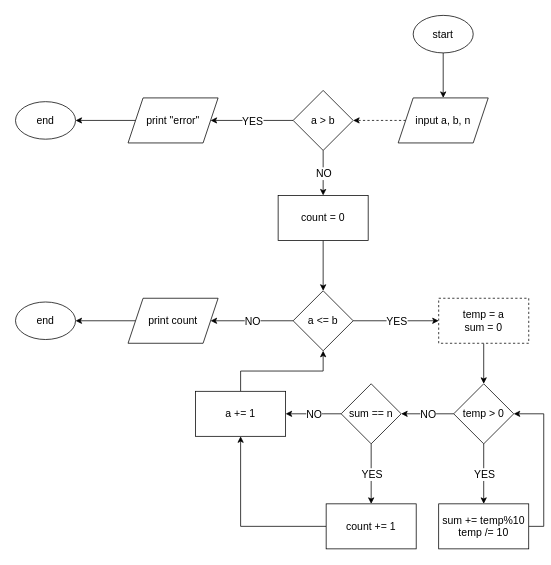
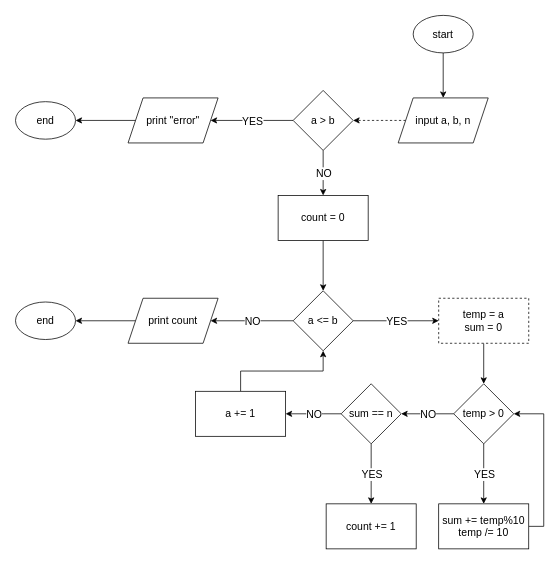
  <mxCell id="0" />
  <mxCell id="1" parent="0" />
  <mxCell id="2" style="edgeStyle=orthogonalEdgeStyle;rounded=0;orthogonalLoop=1;jettySize=auto;html=1;exitX=0.5;exitY=1;exitDx=0;exitDy=0;entryX=0.5;entryY=0;entryDx=0;entryDy=0;fontSize=14;" edge="1" parent="1" source="3" target="5"><mxGeometry relative="1" as="geometry" /></mxCell>
  <mxCell id="3" value="&lt;font style=&quot;font-size: 14px;&quot;&gt;start&lt;/font&gt;" style="ellipse;whiteSpace=wrap;html=1;" vertex="1" parent="1"><mxGeometry x="550" y="20" width="80" height="50" as="geometry" /></mxCell>
  <mxCell id="4" style="edgeStyle=orthogonalEdgeStyle;rounded=0;orthogonalLoop=1;jettySize=auto;html=1;exitX=0;exitY=0.5;exitDx=0;exitDy=0;entryX=1;entryY=0.5;entryDx=0;entryDy=0;fontSize=14;dashed=1;" edge="1" parent="1" source="5" target="6"><mxGeometry relative="1" as="geometry" /></mxCell>
  <mxCell id="5" value="input a, b, n" style="shape=parallelogram;perimeter=parallelogramPerimeter;whiteSpace=wrap;html=1;fixedSize=1;fontSize=14;" vertex="1" parent="1"><mxGeometry x="530" y="130" width="120" height="60" as="geometry" /></mxCell>
  <mxCell id="6" value="a &amp;gt; b" style="rhombus;whiteSpace=wrap;html=1;fontSize=14;" vertex="1" parent="1"><mxGeometry x="390" y="120" width="80" height="80" as="geometry" /></mxCell>
  <mxCell id="7" value="" style="endArrow=classic;html=1;rounded=0;fontSize=14;exitX=0;exitY=0.5;exitDx=0;exitDy=0;" edge="1" parent="1" source="6" target="10"><mxGeometry relative="1" as="geometry"><mxPoint x="370" y="240" as="sourcePoint" /><mxPoint x="300" y="160" as="targetPoint" /></mxGeometry></mxCell>
  <mxCell id="8" value="YES" style="edgeLabel;resizable=0;html=1;align=center;verticalAlign=middle;fontSize=14;" connectable="0" vertex="1" parent="7"><mxGeometry relative="1" as="geometry" /></mxCell>
  <mxCell id="9" style="edgeStyle=orthogonalEdgeStyle;rounded=0;orthogonalLoop=1;jettySize=auto;html=1;exitX=0;exitY=0.5;exitDx=0;exitDy=0;fontSize=14;" edge="1" parent="1" source="10" target="11"><mxGeometry relative="1" as="geometry" /></mxCell>
  <mxCell id="10" value="print &quot;error&quot;" style="shape=parallelogram;perimeter=parallelogramPerimeter;whiteSpace=wrap;html=1;fixedSize=1;fontSize=14;" vertex="1" parent="1"><mxGeometry x="170" y="130" width="120" height="60" as="geometry" /></mxCell>
  <mxCell id="11" value="&lt;font style=&quot;font-size: 14px;&quot;&gt;end&lt;/font&gt;" style="ellipse;whiteSpace=wrap;html=1;" vertex="1" parent="1"><mxGeometry x="20" y="135" width="80" height="50" as="geometry" /></mxCell>
  <mxCell id="12" value="" style="endArrow=classic;html=1;rounded=0;fontSize=14;exitX=0.5;exitY=1;exitDx=0;exitDy=0;entryX=0.5;entryY=0;entryDx=0;entryDy=0;" edge="1" parent="1" source="6" target="15"><mxGeometry relative="1" as="geometry"><mxPoint x="420" y="230" as="sourcePoint" /><mxPoint x="430" y="290" as="targetPoint" /></mxGeometry></mxCell>
  <mxCell id="13" value="NO" style="edgeLabel;resizable=0;html=1;align=center;verticalAlign=middle;fontSize=14;" connectable="0" vertex="1" parent="12"><mxGeometry relative="1" as="geometry" /></mxCell>
  <mxCell id="14" style="edgeStyle=orthogonalEdgeStyle;rounded=0;orthogonalLoop=1;jettySize=auto;html=1;exitX=0.5;exitY=1;exitDx=0;exitDy=0;entryX=0.5;entryY=0;entryDx=0;entryDy=0;fontSize=14;" edge="1" parent="1" source="15" target="16"><mxGeometry relative="1" as="geometry" /></mxCell>
  <mxCell id="15" value="count = 0" style="rounded=0;whiteSpace=wrap;html=1;fontSize=14;" vertex="1" parent="1"><mxGeometry x="370" y="260" width="120" height="60" as="geometry" /></mxCell>
  <mxCell id="16" value="a &amp;lt;= b" style="rhombus;whiteSpace=wrap;html=1;fontSize=14;" vertex="1" parent="1"><mxGeometry x="390" y="387" width="80" height="80" as="geometry" /></mxCell>
  <mxCell id="17" value="" style="endArrow=classic;html=1;rounded=0;fontSize=14;exitX=1;exitY=0.5;exitDx=0;exitDy=0;entryX=0;entryY=0.5;entryDx=0;entryDy=0;" edge="1" parent="1" source="16" target="25"><mxGeometry relative="1" as="geometry"><mxPoint x="454" y="427" as="sourcePoint" /><mxPoint x="544" y="427" as="targetPoint" /></mxGeometry></mxCell>
  <mxCell id="18" value="YES" style="edgeLabel;resizable=0;html=1;align=center;verticalAlign=middle;fontSize=14;" connectable="0" vertex="1" parent="17"><mxGeometry relative="1" as="geometry" /></mxCell>
  <mxCell id="19" value="" style="endArrow=classic;html=1;rounded=0;fontSize=14;exitX=0;exitY=0.5;exitDx=0;exitDy=0;entryX=1;entryY=0.5;entryDx=0;entryDy=0;" edge="1" parent="1" source="16" target="22"><mxGeometry relative="1" as="geometry"><mxPoint x="270" y="307" as="sourcePoint" /><mxPoint x="290" y="427" as="targetPoint" /></mxGeometry></mxCell>
  <mxCell id="20" value="NO" style="edgeLabel;resizable=0;html=1;align=center;verticalAlign=middle;fontSize=14;" connectable="0" vertex="1" parent="19"><mxGeometry relative="1" as="geometry" /></mxCell>
  <mxCell id="21" style="edgeStyle=orthogonalEdgeStyle;rounded=0;orthogonalLoop=1;jettySize=auto;html=1;exitX=0;exitY=0.5;exitDx=0;exitDy=0;entryX=1;entryY=0.5;entryDx=0;entryDy=0;fontSize=14;" edge="1" parent="1" source="22" target="23"><mxGeometry relative="1" as="geometry" /></mxCell>
  <mxCell id="22" value="print count" style="shape=parallelogram;perimeter=parallelogramPerimeter;whiteSpace=wrap;html=1;fixedSize=1;fontSize=14;" vertex="1" parent="1"><mxGeometry x="170" y="397" width="120" height="60" as="geometry" /></mxCell>
  <mxCell id="23" value="&lt;font style=&quot;font-size: 14px;&quot;&gt;end&lt;/font&gt;" style="ellipse;whiteSpace=wrap;html=1;" vertex="1" parent="1"><mxGeometry x="20" y="402" width="80" height="50" as="geometry" /></mxCell>
  <mxCell id="24" style="edgeStyle=orthogonalEdgeStyle;rounded=0;orthogonalLoop=1;jettySize=auto;html=1;exitX=0.5;exitY=1;exitDx=0;exitDy=0;entryX=0.5;entryY=0;entryDx=0;entryDy=0;fontSize=14;" edge="1" parent="1" source="25" target="26"><mxGeometry relative="1" as="geometry" /></mxCell>
  <mxCell id="25" value="temp = a&lt;br&gt;sum = 0" style="rounded=0;whiteSpace=wrap;html=1;fontSize=14;dashed=1;" vertex="1" parent="1"><mxGeometry x="584" y="397" width="120" height="60" as="geometry" /></mxCell>
  <mxCell id="26" value="temp &amp;gt; 0" style="rhombus;whiteSpace=wrap;html=1;fontSize=14;" vertex="1" parent="1"><mxGeometry x="604" y="511" width="80" height="80" as="geometry" /></mxCell>
  <mxCell id="27" value="" style="endArrow=classic;html=1;rounded=0;fontSize=14;exitX=0.5;exitY=1;exitDx=0;exitDy=0;entryX=0.5;entryY=0;entryDx=0;entryDy=0;" edge="1" parent="1" source="26" target="30"><mxGeometry relative="1" as="geometry"><mxPoint x="434" y="521" as="sourcePoint" /><mxPoint x="644" y="671" as="targetPoint" /></mxGeometry></mxCell>
  <mxCell id="28" value="YES" style="edgeLabel;resizable=0;html=1;align=center;verticalAlign=middle;fontSize=14;" connectable="0" vertex="1" parent="27"><mxGeometry relative="1" as="geometry" /></mxCell>
  <mxCell id="29" style="edgeStyle=orthogonalEdgeStyle;rounded=0;orthogonalLoop=1;jettySize=auto;html=1;exitX=1;exitY=0.5;exitDx=0;exitDy=0;entryX=1;entryY=0.5;entryDx=0;entryDy=0;fontSize=14;" edge="1" parent="1" source="30" target="26"><mxGeometry relative="1" as="geometry" /></mxCell>
  <mxCell id="30" value="sum += temp%10&lt;br&gt;temp /= 10" style="rounded=0;whiteSpace=wrap;html=1;fontSize=14;" vertex="1" parent="1"><mxGeometry x="584" y="671" width="120" height="60" as="geometry" /></mxCell>
  <mxCell id="31" value="" style="endArrow=classic;html=1;rounded=0;fontSize=14;exitX=0;exitY=0.5;exitDx=0;exitDy=0;entryX=1;entryY=0.5;entryDx=0;entryDy=0;" edge="1" parent="1" source="26" target="33"><mxGeometry relative="1" as="geometry"><mxPoint x="584" y="550.5" as="sourcePoint" /><mxPoint x="514" y="551" as="targetPoint" /></mxGeometry></mxCell>
  <mxCell id="32" value="NO" style="edgeLabel;resizable=0;html=1;align=center;verticalAlign=middle;fontSize=14;" connectable="0" vertex="1" parent="31"><mxGeometry relative="1" as="geometry" /></mxCell>
  <mxCell id="33" value="sum == n" style="rhombus;whiteSpace=wrap;html=1;fontSize=14;" vertex="1" parent="1"><mxGeometry x="454" y="511" width="80" height="80" as="geometry" /></mxCell>
  <mxCell id="34" value="" style="endArrow=classic;html=1;rounded=0;fontSize=14;exitX=0;exitY=0.5;exitDx=0;exitDy=0;entryX=1;entryY=0.5;entryDx=0;entryDy=0;" edge="1" parent="1" source="33" target="41"><mxGeometry relative="1" as="geometry"><mxPoint x="630" y="561" as="sourcePoint" /><mxPoint x="560" y="561" as="targetPoint" /><Array as="points"><mxPoint x="430" y="551" /></Array></mxGeometry></mxCell>
  <mxCell id="35" value="NO" style="edgeLabel;resizable=0;html=1;align=center;verticalAlign=middle;fontSize=14;" connectable="0" vertex="1" parent="34"><mxGeometry relative="1" as="geometry" /></mxCell>
  <mxCell id="36" value="" style="endArrow=classic;html=1;rounded=0;fontSize=14;exitX=0.5;exitY=1;exitDx=0;exitDy=0;entryX=0.5;entryY=0;entryDx=0;entryDy=0;" edge="1" parent="1" source="33" target="39"><mxGeometry relative="1" as="geometry"><mxPoint x="374" y="661" as="sourcePoint" /><mxPoint x="494" y="651" as="targetPoint" /></mxGeometry></mxCell>
  <mxCell id="37" value="YES" style="edgeLabel;resizable=0;html=1;align=center;verticalAlign=middle;fontSize=14;" connectable="0" vertex="1" parent="36"><mxGeometry relative="1" as="geometry" /></mxCell>
- <mxCell id="38" style="edgeStyle=orthogonalEdgeStyle;rounded=0;orthogonalLoop=1;jettySize=auto;html=1;exitX=0;exitY=0.5;exitDx=0;exitDy=0;entryX=0.5;entryY=1;entryDx=0;entryDy=0;fontSize=14;" edge="1" parent="1" source="39" target="41"><mxGeometry relative="1" as="geometry" /></mxCell>
  <mxCell id="39" value="count += 1" style="rounded=0;whiteSpace=wrap;html=1;fontSize=14;" vertex="1" parent="1"><mxGeometry x="434" y="671" width="120" height="60" as="geometry" /></mxCell>
  <mxCell id="40" style="edgeStyle=orthogonalEdgeStyle;rounded=0;orthogonalLoop=1;jettySize=auto;html=1;exitX=0.5;exitY=0;exitDx=0;exitDy=0;entryX=0.5;entryY=1;entryDx=0;entryDy=0;fontSize=14;" edge="1" parent="1" source="41" target="16"><mxGeometry relative="1" as="geometry" /></mxCell>
  <mxCell id="41" value="a += 1" style="rounded=0;whiteSpace=wrap;html=1;fontSize=14;" vertex="1" parent="1"><mxGeometry x="260" y="521" width="120" height="60" as="geometry" /></mxCell>
